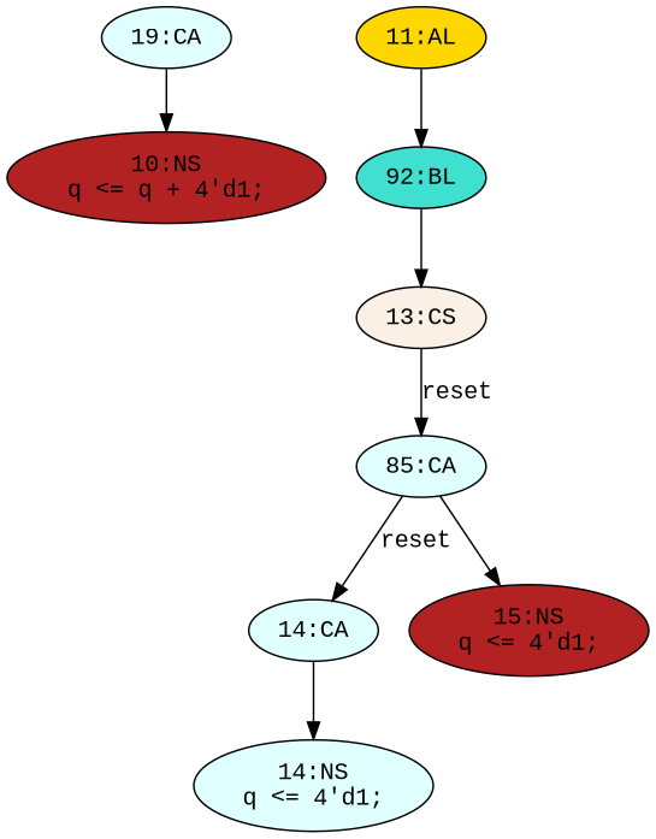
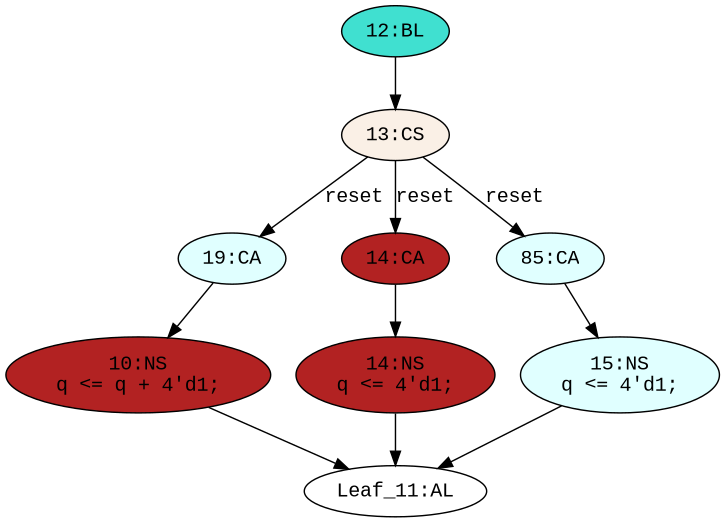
  strict digraph {
    fontname="Liberation Mono"
    node [fillcolor=lightcyan fontname="Liberation Mono" statements="[]" style=filled typ=Case]
    edge [cond="[]" fontname="Liberation Mono" lineno=None]
    n1 [ast="<pyverilog.vparser.ast.Case object at 0x7f5b54b152d0>" label="19:CA"]
    n2 [ast="<pyverilog.vparser.ast.NonblockingSubstitution object at 0x7f5b54b153d0>" fillcolor=firebrick label="10:NS\nq <= q + 4'd1;" statements="[<pyverilog.vparser.ast.NonblockingSubstitution object at 0x7f5b54b153d0>]" typ=NonblockingSubstitution]
-   n4 [ast="<pyverilog.vparser.ast.Block object at 0x7f5b54b15ad0>" fillcolor=turquoise label="92:BL" typ=Block]
+   n3 [def_var="['q']" label="Leaf_11:AL" fillcolor="" statements="" style="" typ=""]
+   n4 [ast="<pyverilog.vparser.ast.Block object at 0x7f5b54b15ad0>" fillcolor=turquoise label="12:BL" typ=Block]
    n5 [ast="<pyverilog.vparser.ast.CaseStatement object at 0x7f5b54b157d0>" fillcolor=linen label="13:CS" typ=CaseStatement]
-   n6 [ast="<pyverilog.vparser.ast.Case object at 0x7f5b54b15610>" label="14:CA"]
+   n6 [ast="<pyverilog.vparser.ast.Case object at 0x7f5b54b15610>" fillcolor=firebrick label="14:CA"]
    n7 [ast="<pyverilog.vparser.ast.Case object at 0x7f5b54b15890>" label="85:CA"]
-   n8 [ast="<pyverilog.vparser.ast.NonblockingSubstitution object at 0x7f5b54b15690>" label="14:NS\nq <= 4'd1;" statements="[<pyverilog.vparser.ast.NonblockingSubstitution object at 0x7f5b54b15690>]" typ=NonblockingSubstitution]
-   n9 [ast="<pyverilog.vparser.ast.NonblockingSubstitution object at 0x7f5b54b15950>" fillcolor=firebrick label="15:NS\nq <= 4'd1;" statements="[<pyverilog.vparser.ast.NonblockingSubstitution object at 0x7f5b54b15950>]" typ=NonblockingSubstitution]
-   n10 [ast="<pyverilog.vparser.ast.Always object at 0x7f5b54b15b50>" clk_sens=True fillcolor=gold label="11:AL" sens="['clk']" typ=Always use_var="['reset', 'q']"]
+   n8 [ast="<pyverilog.vparser.ast.NonblockingSubstitution object at 0x7f5b54b15690>" fillcolor=firebrick label="14:NS\nq <= 4'd1;" statements="[<pyverilog.vparser.ast.NonblockingSubstitution object at 0x7f5b54b15690>]" typ=NonblockingSubstitution]
+   n9 [ast="<pyverilog.vparser.ast.NonblockingSubstitution object at 0x7f5b54b15950>" label="15:NS\nq <= 4'd1;" statements="[<pyverilog.vparser.ast.NonblockingSubstitution object at 0x7f5b54b15950>]" typ=NonblockingSubstitution]
    n1 -> n2
+   n2 -> n3
    n4 -> n5
-   n7 -> n6 [cond="['reset']" label=reset lineno=13]
+   n5 -> n1 [cond="['reset']" label=reset lineno=13]
+   n5 -> n6 [cond="['reset']" label=reset lineno=13]
    n5 -> n7 [cond="['reset']" label=reset lineno=13]
    n6 -> n8
    n7 -> n9
-   n10 -> n4
+   n8 -> n3
+   n9 -> n3
  }
